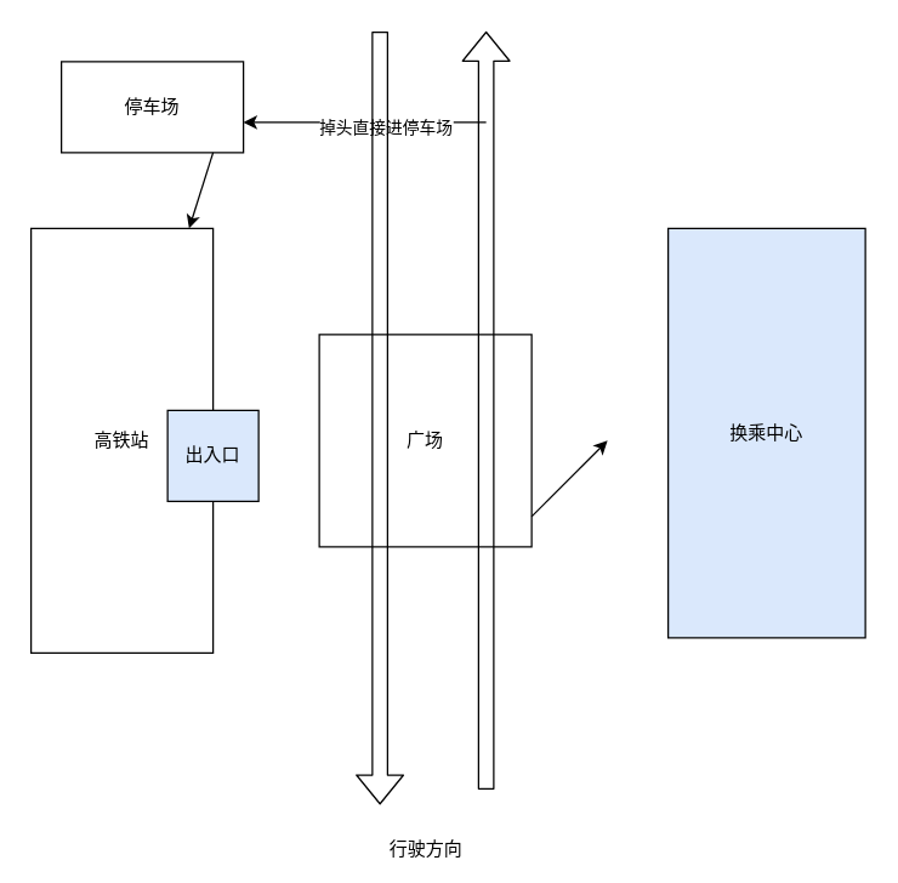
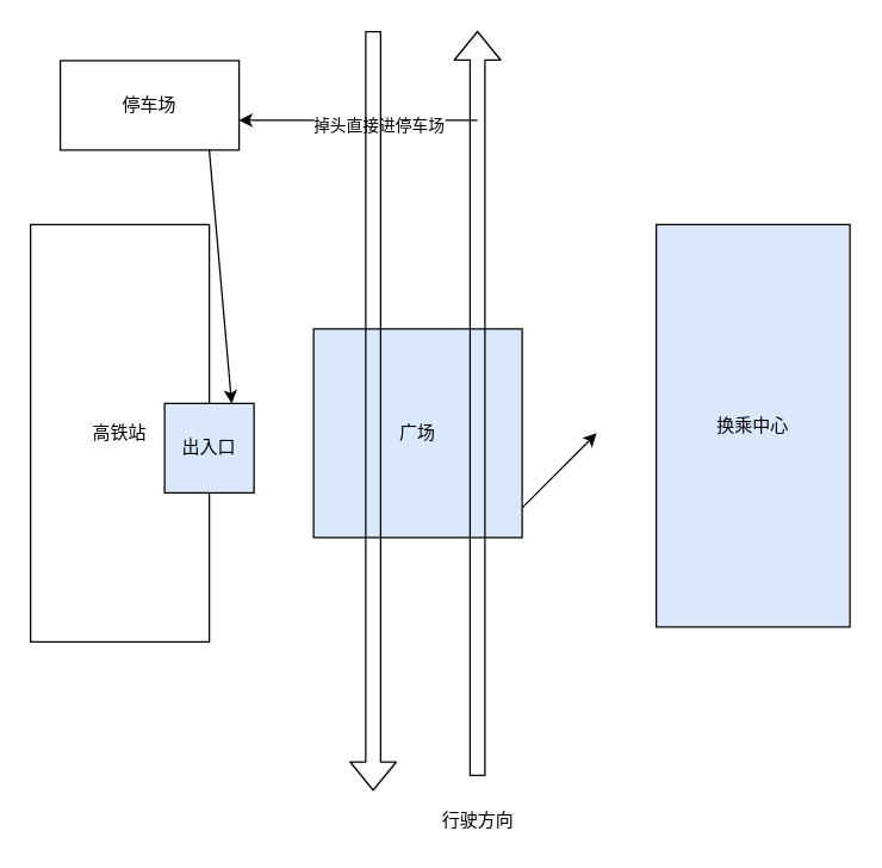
  <mxCell id="0" />
  <mxCell id="1" parent="0" />
  <mxCell id="2" value="高铁站" style="rounded=0;whiteSpace=wrap;html=1;" vertex="1" parent="1"><mxGeometry x="20" y="150" width="120" height="280" as="geometry" /></mxCell>
  <mxCell id="3" value="出入口" style="whiteSpace=wrap;html=1;aspect=fixed;fillColor=#dae8fc;" vertex="1" parent="1"><mxGeometry x="110" y="270" width="60" height="60" as="geometry" /></mxCell>
- <mxCell id="4" value="广场" style="whiteSpace=wrap;html=1;aspect=fixed;" vertex="1" parent="1"><mxGeometry x="210" y="220" width="140" height="140" as="geometry" /></mxCell>
+ <mxCell id="4" value="广场" style="whiteSpace=wrap;html=1;aspect=fixed;fillColor=#dae8fc;" vertex="1" parent="1"><mxGeometry x="210" y="220" width="140" height="140" as="geometry" /></mxCell>
  <mxCell id="5" value="换乘中心" style="rounded=0;whiteSpace=wrap;html=1;fillColor=#dae8fc;" vertex="1" parent="1"><mxGeometry x="440" y="150" width="130" height="270" as="geometry" /></mxCell>
  <mxCell id="6" value="停车场" style="rounded=0;whiteSpace=wrap;html=1;" vertex="1" parent="1"><mxGeometry x="40" y="40" width="120" height="60" as="geometry" /></mxCell>
  <mxCell id="7" value="" style="endArrow=classic;html=1;" edge="1" parent="1"><mxGeometry relative="1" as="geometry"><mxPoint x="320" y="80" as="sourcePoint" /><mxPoint x="160" y="80" as="targetPoint" /></mxGeometry></mxCell>
  <mxCell id="8" value="掉头直接进停车场" style="edgeLabel;html=1;align=center;verticalAlign=middle;resizable=0;points=[];" vertex="1" connectable="0" parent="7"><mxGeometry x="-0.163" y="3" relative="1" as="geometry"><mxPoint as="offset" /></mxGeometry></mxCell>
  <mxCell id="9" value="" style="shape=flexArrow;endArrow=classic;html=1;" edge="1" parent="1"><mxGeometry width="50" height="50" relative="1" as="geometry"><mxPoint x="320" y="520" as="sourcePoint" /><mxPoint x="320" y="20" as="targetPoint" /></mxGeometry></mxCell>
  <mxCell id="10" value="" style="shape=flexArrow;endArrow=classic;html=1;" edge="1" parent="1"><mxGeometry width="50" height="50" relative="1" as="geometry"><mxPoint x="250" y="20" as="sourcePoint" /><mxPoint x="250" y="530" as="targetPoint" /></mxGeometry></mxCell>
- <mxCell id="11" value="行驶方向" style="text;html=1;align=center;verticalAlign=middle;resizable=0;points=[];autosize=1;strokeColor=none;" vertex="1" parent="1"><mxGeometry x="250" y="550" width="60" height="20" as="geometry" /></mxCell>
+ <mxCell id="11" value="行驶方向" style="text;html=1;align=center;verticalAlign=middle;resizable=0;points=[];autosize=1;strokeColor=none;" vertex="1" parent="1"><mxGeometry x="290" y="540" width="60" height="20" as="geometry" /></mxCell>
  <mxCell id="12" value="" style="endArrow=classic;html=1;" edge="1" parent="1"><mxGeometry width="50" height="50" relative="1" as="geometry"><mxPoint x="350" y="340" as="sourcePoint" /><mxPoint x="400" y="290" as="targetPoint" /></mxGeometry></mxCell>
- <mxCell id="13" value="" style="endArrow=classic;html=1;exitX=0.833;exitY=1;exitDx=0;exitDy=0;exitPerimeter=0;" edge="1" parent="1" source="6" target="2"><mxGeometry width="50" height="50" relative="1" as="geometry"><mxPoint x="150" y="190" as="sourcePoint" /><mxPoint x="200" y="140" as="targetPoint" /></mxGeometry></mxCell>
+ <mxCell id="13" value="" style="endArrow=classic;html=1;entryX=0.75;entryY=0;entryDx=0;entryDy=0;exitX=0.833;exitY=1;exitDx=0;exitDy=0;exitPerimeter=0;" edge="1" parent="1" source="6" target="3"><mxGeometry width="50" height="50" relative="1" as="geometry"><mxPoint x="150" y="190" as="sourcePoint" /><mxPoint x="200" y="140" as="targetPoint" /></mxGeometry></mxCell>
